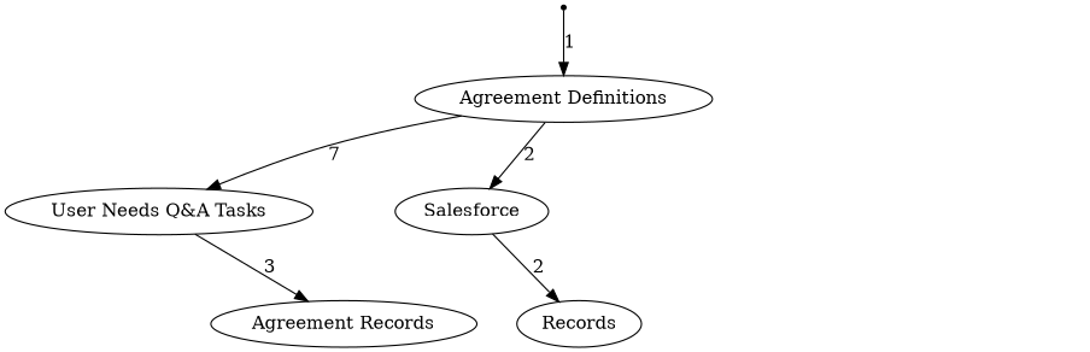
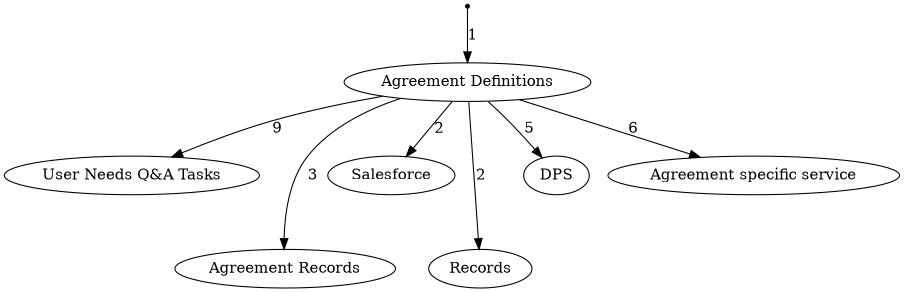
  digraph {
    " " [shape=point]
    "Agreement Definitions"
    "Agreement Records"
    Salesforce
    "User Needs Q&A Tasks"
    n6 [label=Records]
+   DPS
+   "Agreement specific service"
    " " -> "Agreement Definitions" [label=1]
-   "User Needs Q&A Tasks" -> "Agreement Records" [label=3]
+   "Agreement Definitions" -> "Agreement Records" [label=3]
    "Agreement Definitions" -> Salesforce [label=2]
-   "Agreement Definitions" -> "User Needs Q&A Tasks" [label=7]
-   Salesforce -> n6 [label=2]
+   "Agreement Definitions" -> "User Needs Q&A Tasks" [label=9]
+   "Agreement Definitions" -> n6 [label=2]
+   "Agreement Definitions" -> DPS [label=5]
+   "Agreement Definitions" -> "Agreement specific service" [label=6]
  }
